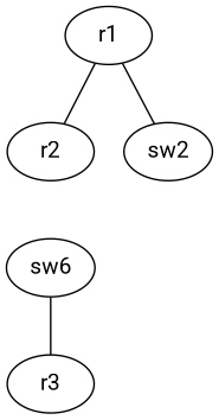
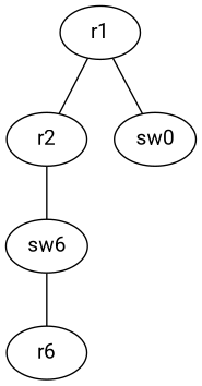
  digraph {
    fontname=Roboto
    node [fontname=Roboto]
    edge [dir=none fontname=Roboto]
    r1
    r2
-   sw2
+   sw2 [label=sw0]
    n4 [label=sw6]
-   r3
+   r3 [label=r6]
    r1 -> r2
    r1 -> sw2
+   r2 -> n4
    n4 -> r3
  }
